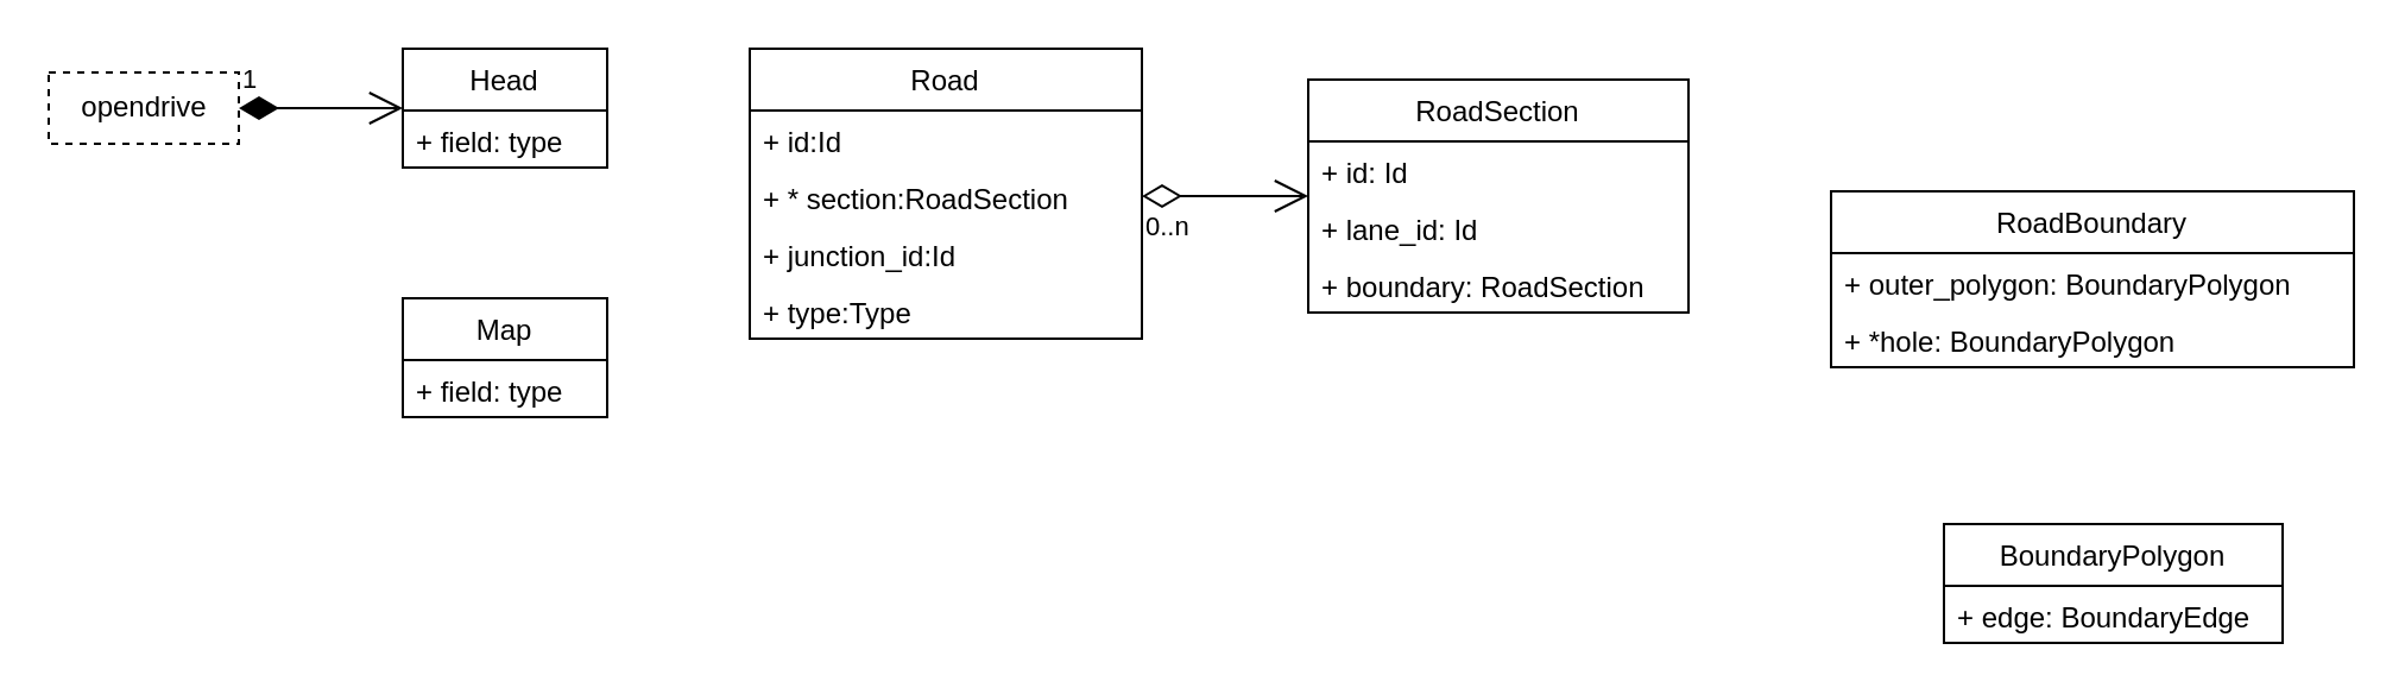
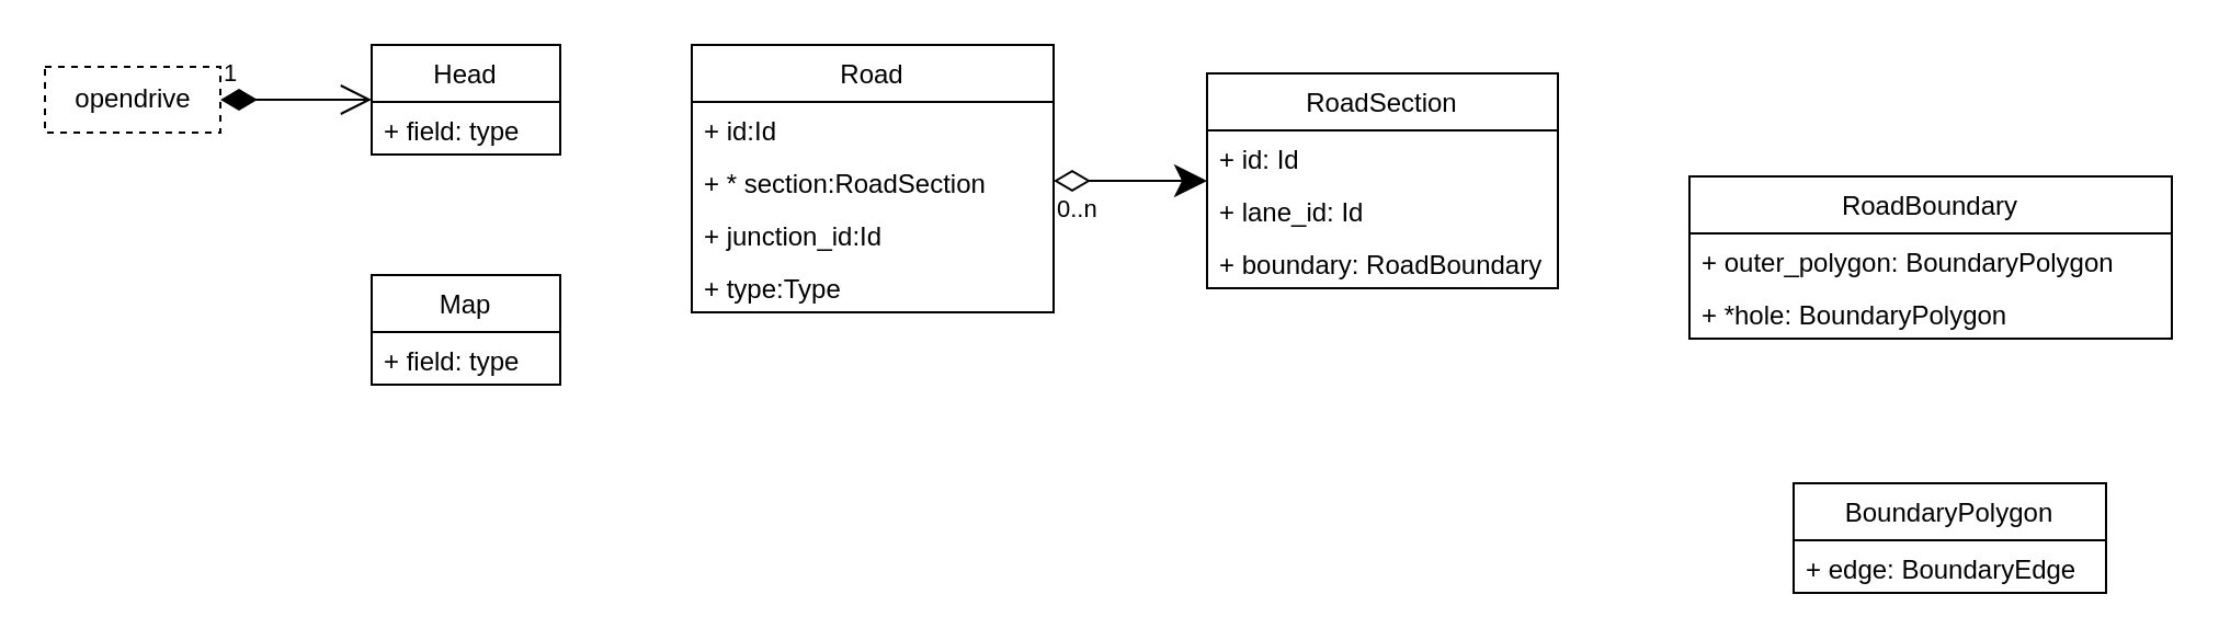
  <mxCell id="0" />
  <mxCell id="1" parent="0" />
  <mxCell id="2" value="&lt;span&gt;opendrive&lt;/span&gt;" style="html=1;dashed=1;" parent="1" vertex="1"><mxGeometry x="20" y="30" width="80" height="30" as="geometry" /></mxCell>
  <mxCell id="3" value="Head" style="swimlane;fontStyle=0;childLayout=stackLayout;horizontal=1;startSize=26;fillColor=none;horizontalStack=0;resizeParent=1;resizeParentMax=0;resizeLast=0;collapsible=1;marginBottom=0;" parent="1" vertex="1"><mxGeometry x="169" y="20" width="86" height="50" as="geometry" /></mxCell>
  <mxCell id="4" value="+ field: type" style="text;strokeColor=none;fillColor=none;align=left;verticalAlign=top;spacingLeft=4;spacingRight=4;overflow=hidden;rotatable=0;points=[[0,0.5],[1,0.5]];portConstraint=eastwest;" parent="3" vertex="1"><mxGeometry y="26" width="86" height="24" as="geometry" /></mxCell>
  <mxCell id="5" value="Road" style="swimlane;fontStyle=0;childLayout=stackLayout;horizontal=1;startSize=26;fillColor=none;horizontalStack=0;resizeParent=1;resizeParentMax=0;resizeLast=0;collapsible=1;marginBottom=0;" parent="1" vertex="1"><mxGeometry x="315" y="20" width="165" height="122" as="geometry"><mxRectangle x="305" y="190" width="60" height="26" as="alternateBounds" /></mxGeometry></mxCell>
  <mxCell id="6" value="+ id:Id" style="text;strokeColor=none;fillColor=none;align=left;verticalAlign=top;spacingLeft=4;spacingRight=4;overflow=hidden;rotatable=0;points=[[0,0.5],[1,0.5]];portConstraint=eastwest;" parent="5" vertex="1"><mxGeometry y="26" width="165" height="24" as="geometry" /></mxCell>
  <mxCell id="7" value="+ * section:RoadSection" style="text;strokeColor=none;fillColor=none;align=left;verticalAlign=top;spacingLeft=4;spacingRight=4;overflow=hidden;rotatable=0;points=[[0,0.5],[1,0.5]];portConstraint=eastwest;" vertex="1" parent="5"><mxGeometry y="50" width="165" height="24" as="geometry" /></mxCell>
  <mxCell id="8" value="+ junction_id:Id" style="text;strokeColor=none;fillColor=none;align=left;verticalAlign=top;spacingLeft=4;spacingRight=4;overflow=hidden;rotatable=0;points=[[0,0.5],[1,0.5]];portConstraint=eastwest;" vertex="1" parent="5"><mxGeometry y="74" width="165" height="24" as="geometry" /></mxCell>
  <mxCell id="9" value="+ type:Type" style="text;strokeColor=none;fillColor=none;align=left;verticalAlign=top;spacingLeft=4;spacingRight=4;overflow=hidden;rotatable=0;points=[[0,0.5],[1,0.5]];portConstraint=eastwest;" vertex="1" parent="5"><mxGeometry y="98" width="165" height="24" as="geometry" /></mxCell>
  <mxCell id="10" value="1" style="endArrow=open;html=1;endSize=12;startArrow=diamondThin;startSize=14;startFill=1;edgeStyle=orthogonalEdgeStyle;align=left;verticalAlign=bottom;entryX=0;entryY=0.5;entryDx=0;entryDy=0;exitX=1;exitY=0.5;exitDx=0;exitDy=0;" parent="1" source="2" target="3" edge="1"><mxGeometry x="-1" y="3" relative="1" as="geometry"><mxPoint x="90" y="30" as="sourcePoint" /><mxPoint x="380" y="310" as="targetPoint" /></mxGeometry></mxCell>
- <mxCell id="11" value="" style="endArrow=open;html=1;endSize=12;startArrow=diamondThin;startSize=14;startFill=0;edgeStyle=orthogonalEdgeStyle;exitX=1;exitY=0.5;exitDx=0;exitDy=0;" parent="1" source="7" target="15" edge="1"><mxGeometry relative="1" as="geometry"><mxPoint x="370" y="70" as="sourcePoint" /><mxPoint x="530" y="70" as="targetPoint" /></mxGeometry></mxCell>
+ <mxCell id="11" value="" style="endArrow=classic;html=1;endSize=12;startArrow=diamondThin;startSize=14;startFill=0;edgeStyle=orthogonalEdgeStyle;exitX=1;exitY=0.5;exitDx=0;exitDy=0;" parent="1" source="7" target="15" edge="1"><mxGeometry relative="1" as="geometry"><mxPoint x="370" y="70" as="sourcePoint" /><mxPoint x="530" y="70" as="targetPoint" /></mxGeometry></mxCell>
  <mxCell id="12" value="0..n" style="edgeLabel;resizable=0;html=1;align=left;verticalAlign=top;" parent="11" connectable="0" vertex="1"><mxGeometry x="-1" relative="1" as="geometry" /></mxCell>
  <mxCell id="13" value="Map" style="swimlane;fontStyle=0;childLayout=stackLayout;horizontal=1;startSize=26;fillColor=none;horizontalStack=0;resizeParent=1;resizeParentMax=0;resizeLast=0;collapsible=1;marginBottom=0;" parent="1" vertex="1"><mxGeometry x="169" y="125" width="86" height="50" as="geometry" /></mxCell>
  <mxCell id="14" value="+ field: type" style="text;strokeColor=none;fillColor=none;align=left;verticalAlign=top;spacingLeft=4;spacingRight=4;overflow=hidden;rotatable=0;points=[[0,0.5],[1,0.5]];portConstraint=eastwest;" parent="13" vertex="1"><mxGeometry y="26" width="86" height="24" as="geometry" /></mxCell>
  <mxCell id="15" value="RoadSection" style="swimlane;fontStyle=0;childLayout=stackLayout;horizontal=1;startSize=26;fillColor=none;horizontalStack=0;resizeParent=1;resizeParentMax=0;resizeLast=0;collapsible=1;marginBottom=0;" parent="1" vertex="1"><mxGeometry x="550" y="33" width="160" height="98" as="geometry" /></mxCell>
  <mxCell id="16" value="+ id: Id" style="text;strokeColor=none;fillColor=none;align=left;verticalAlign=top;spacingLeft=4;spacingRight=4;overflow=hidden;rotatable=0;points=[[0,0.5],[1,0.5]];portConstraint=eastwest;" parent="15" vertex="1"><mxGeometry y="26" width="160" height="24" as="geometry" /></mxCell>
  <mxCell id="17" value="+ lane_id: Id" style="text;strokeColor=none;fillColor=none;align=left;verticalAlign=top;spacingLeft=4;spacingRight=4;overflow=hidden;rotatable=0;points=[[0,0.5],[1,0.5]];portConstraint=eastwest;" vertex="1" parent="15"><mxGeometry y="50" width="160" height="24" as="geometry" /></mxCell>
- <mxCell id="18" value="+ boundary: RoadSection" style="text;strokeColor=none;fillColor=none;align=left;verticalAlign=top;spacingLeft=4;spacingRight=4;overflow=hidden;rotatable=0;points=[[0,0.5],[1,0.5]];portConstraint=eastwest;" vertex="1" parent="15"><mxGeometry y="74" width="160" height="24" as="geometry" /></mxCell>
+ <mxCell id="18" value="+ boundary: RoadBoundary" style="text;strokeColor=none;fillColor=none;align=left;verticalAlign=top;spacingLeft=4;spacingRight=4;overflow=hidden;rotatable=0;points=[[0,0.5],[1,0.5]];portConstraint=eastwest;" vertex="1" parent="15"><mxGeometry y="74" width="160" height="24" as="geometry" /></mxCell>
  <mxCell id="19" value="RoadBoundary" style="swimlane;fontStyle=0;childLayout=stackLayout;horizontal=1;startSize=26;fillColor=none;horizontalStack=0;resizeParent=1;resizeParentMax=0;resizeLast=0;collapsible=1;marginBottom=0;" parent="1" vertex="1"><mxGeometry x="770" y="80" width="220" height="74" as="geometry" /></mxCell>
  <mxCell id="20" value="+ outer_polygon: BoundaryPolygon" style="text;strokeColor=none;fillColor=none;align=left;verticalAlign=top;spacingLeft=4;spacingRight=4;overflow=hidden;rotatable=0;points=[[0,0.5],[1,0.5]];portConstraint=eastwest;" parent="19" vertex="1"><mxGeometry y="26" width="220" height="24" as="geometry" /></mxCell>
  <mxCell id="21" value="+ *hole: BoundaryPolygon" style="text;strokeColor=none;fillColor=none;align=left;verticalAlign=top;spacingLeft=4;spacingRight=4;overflow=hidden;rotatable=0;points=[[0,0.5],[1,0.5]];portConstraint=eastwest;" vertex="1" parent="19"><mxGeometry y="50" width="220" height="24" as="geometry" /></mxCell>
  <mxCell id="22" value="BoundaryPolygon" style="swimlane;fontStyle=0;childLayout=stackLayout;horizontal=1;startSize=26;fillColor=none;horizontalStack=0;resizeParent=1;resizeParentMax=0;resizeLast=0;collapsible=1;marginBottom=0;" parent="1" vertex="1"><mxGeometry x="817.5" y="220" width="142.5" height="50" as="geometry"><mxRectangle x="305" y="490" width="130" height="26" as="alternateBounds" /></mxGeometry></mxCell>
  <mxCell id="23" value="+ edge: BoundaryEdge" style="text;strokeColor=none;fillColor=none;align=left;verticalAlign=top;spacingLeft=4;spacingRight=4;overflow=hidden;rotatable=0;points=[[0,0.5],[1,0.5]];portConstraint=eastwest;" parent="22" vertex="1"><mxGeometry y="26" width="142.5" height="24" as="geometry" /></mxCell>
